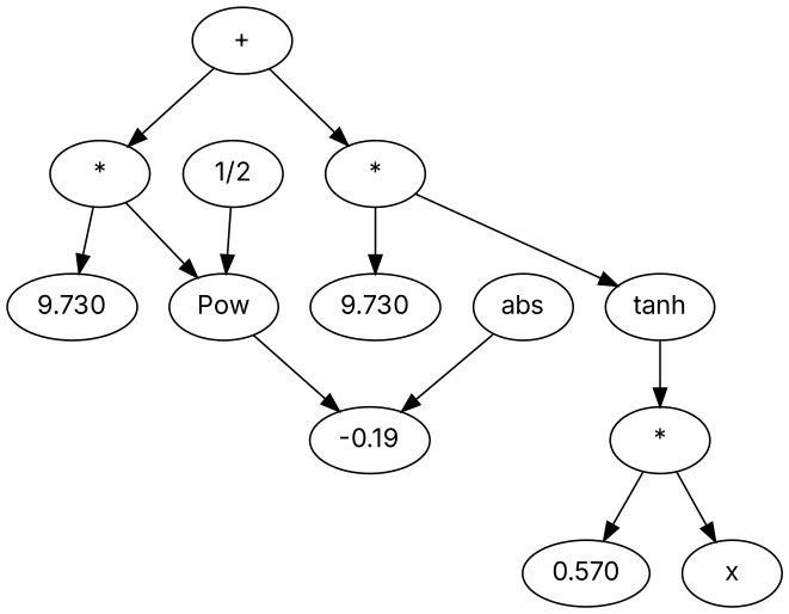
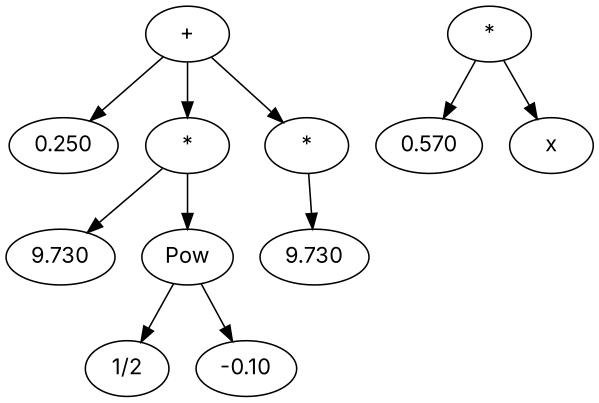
  digraph {
    fontname=Inter
    ordering=out
    rankdir=TD
    node [color=black fontname=Inter shape=ellipse]
    edge [fontname=Inter]
    n1 [label="+"]
+   n2 [label=0.250]
    n3 [label="*"]
    n4 [label="*"]
    n5 [label=9.730]
    n6 [label=Pow]
    n7 [label=9.730]
-   n8 [label=tanh]
    n9 [label="1/2"]
-   n10 [label=-0.19]
-   n11 [label=abs]
+   n10 [label=-0.10]
    n12 [label="*"]
    n13 [label=0.570]
    n14 [label=x]
+   n1 -> n2
    n1 -> n3
    n1 -> n4
    n3 -> n5
    n3 -> n6
    n4 -> n7
-   n4 -> n8
-   n9 -> n6
+   n6 -> n9
    n6 -> n10
-   n8 -> n12
-   n11 -> n10
    n12 -> n13
    n12 -> n14
  }
